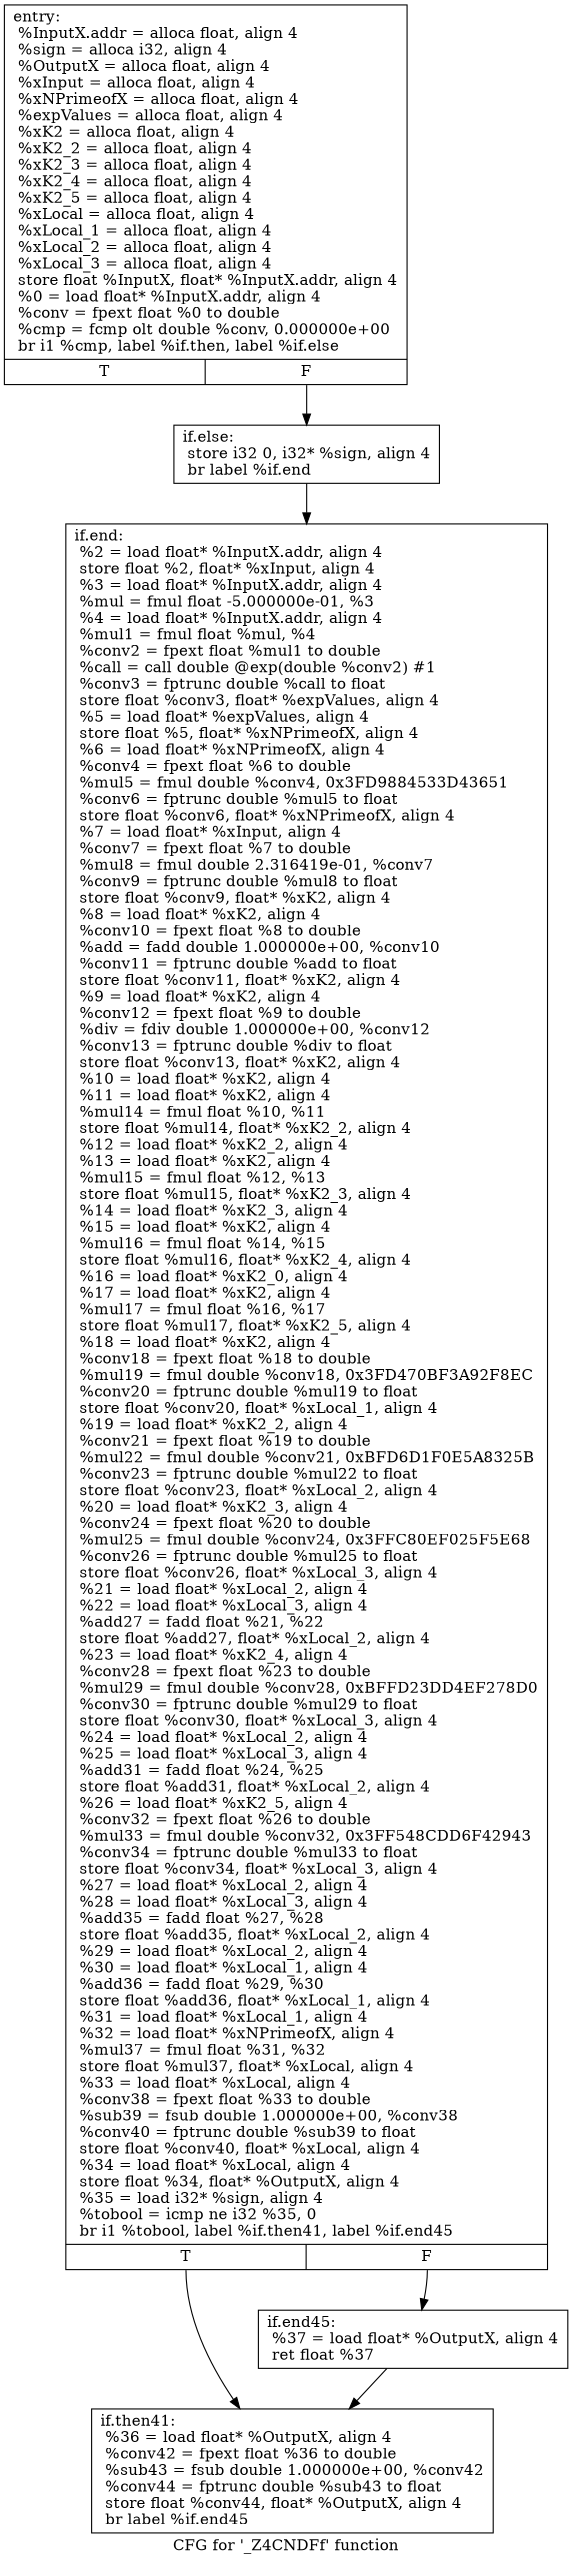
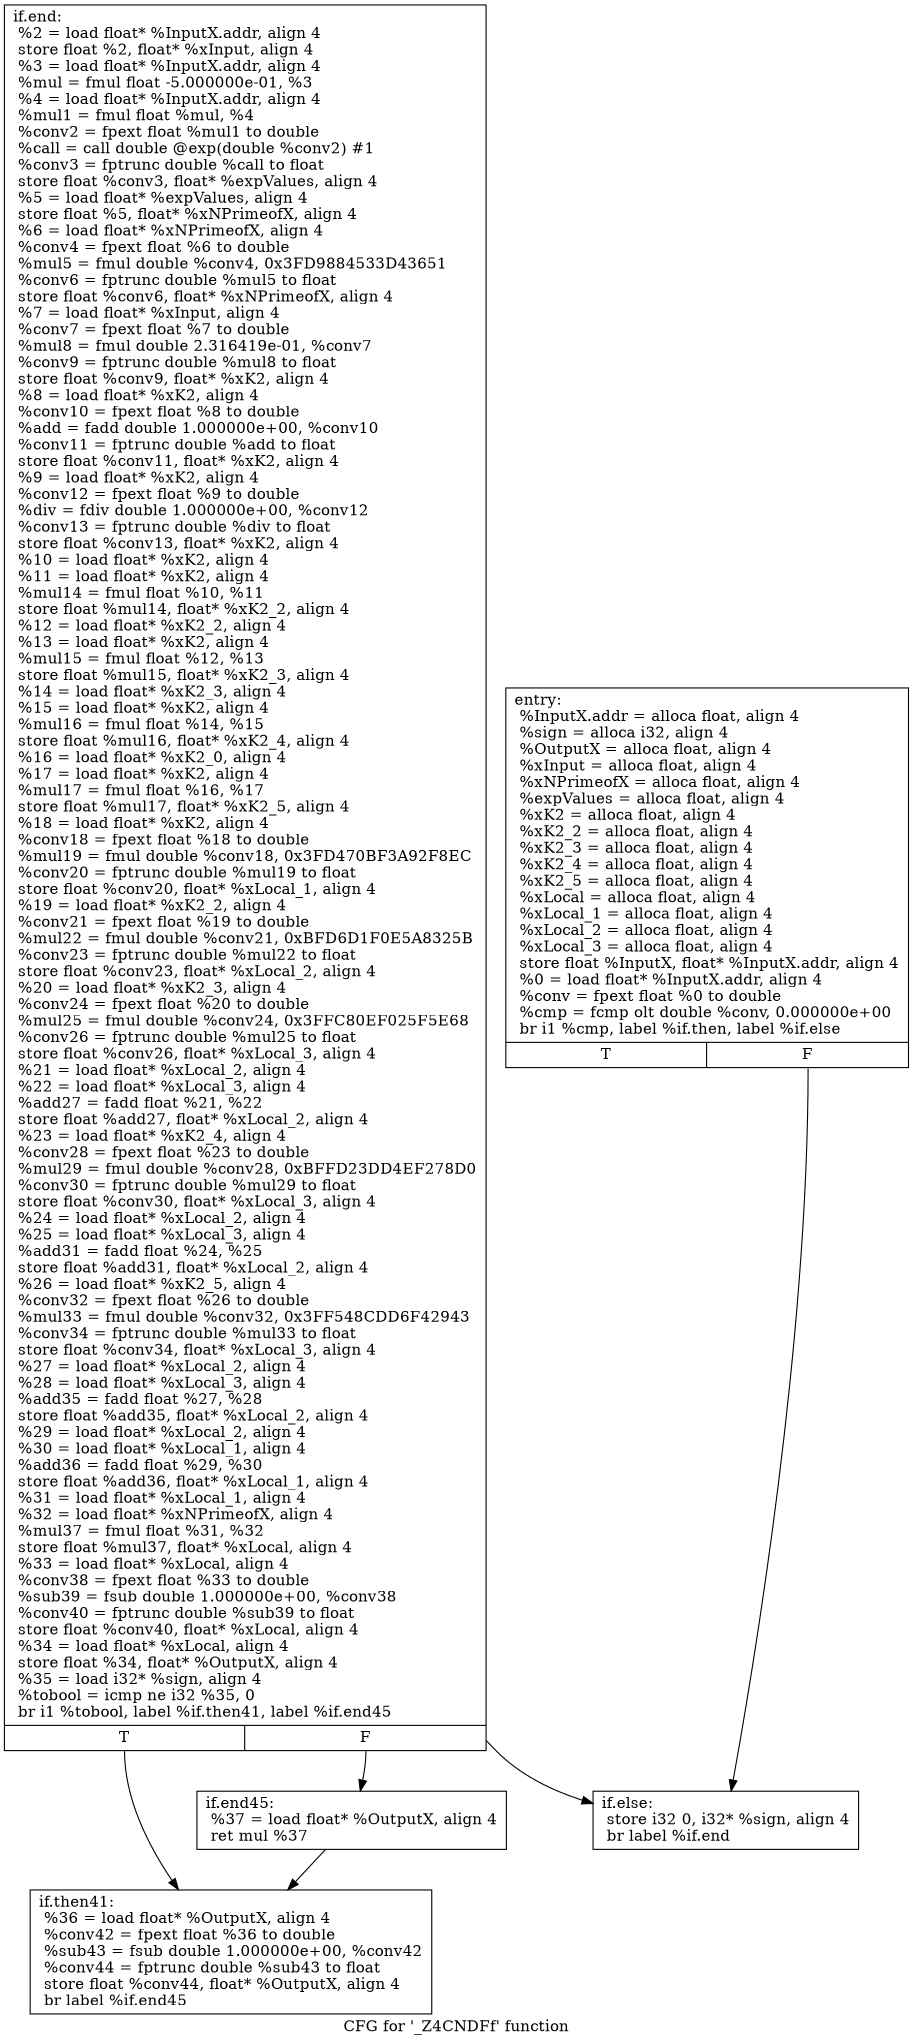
  digraph {
    label="CFG for '_Z4CNDFf' function"
    node [shape=record]
    n1 [label="{entry:\l  %InputX.addr = alloca float, align 4\l  %sign = alloca i32, align 4\l  %OutputX = alloca float, align 4\l  %xInput = alloca float, align 4\l  %xNPrimeofX = alloca float, align 4\l  %expValues = alloca float, align 4\l  %xK2 = alloca float, align 4\l  %xK2_2 = alloca float, align 4\l  %xK2_3 = alloca float, align 4\l  %xK2_4 = alloca float, align 4\l  %xK2_5 = alloca float, align 4\l  %xLocal = alloca float, align 4\l  %xLocal_1 = alloca float, align 4\l  %xLocal_2 = alloca float, align 4\l  %xLocal_3 = alloca float, align 4\l  store float %InputX, float* %InputX.addr, align 4\l  %0 = load float* %InputX.addr, align 4\l  %conv = fpext float %0 to double\l  %cmp = fcmp olt double %conv, 0.000000e+00\l  br i1 %cmp, label %if.then, label %if.else\l|{<s0>T|<s1>F}}"]
    n2 [label="{if.else:                                          \l  store i32 0, i32* %sign, align 4\l  br label %if.end\l}"]
    n3 [label="{if.end:                                           \l  %2 = load float* %InputX.addr, align 4\l  store float %2, float* %xInput, align 4\l  %3 = load float* %InputX.addr, align 4\l  %mul = fmul float -5.000000e-01, %3\l  %4 = load float* %InputX.addr, align 4\l  %mul1 = fmul float %mul, %4\l  %conv2 = fpext float %mul1 to double\l  %call = call double @exp(double %conv2) #1\l  %conv3 = fptrunc double %call to float\l  store float %conv3, float* %expValues, align 4\l  %5 = load float* %expValues, align 4\l  store float %5, float* %xNPrimeofX, align 4\l  %6 = load float* %xNPrimeofX, align 4\l  %conv4 = fpext float %6 to double\l  %mul5 = fmul double %conv4, 0x3FD9884533D43651\l  %conv6 = fptrunc double %mul5 to float\l  store float %conv6, float* %xNPrimeofX, align 4\l  %7 = load float* %xInput, align 4\l  %conv7 = fpext float %7 to double\l  %mul8 = fmul double 2.316419e-01, %conv7\l  %conv9 = fptrunc double %mul8 to float\l  store float %conv9, float* %xK2, align 4\l  %8 = load float* %xK2, align 4\l  %conv10 = fpext float %8 to double\l  %add = fadd double 1.000000e+00, %conv10\l  %conv11 = fptrunc double %add to float\l  store float %conv11, float* %xK2, align 4\l  %9 = load float* %xK2, align 4\l  %conv12 = fpext float %9 to double\l  %div = fdiv double 1.000000e+00, %conv12\l  %conv13 = fptrunc double %div to float\l  store float %conv13, float* %xK2, align 4\l  %10 = load float* %xK2, align 4\l  %11 = load float* %xK2, align 4\l  %mul14 = fmul float %10, %11\l  store float %mul14, float* %xK2_2, align 4\l  %12 = load float* %xK2_2, align 4\l  %13 = load float* %xK2, align 4\l  %mul15 = fmul float %12, %13\l  store float %mul15, float* %xK2_3, align 4\l  %14 = load float* %xK2_3, align 4\l  %15 = load float* %xK2, align 4\l  %mul16 = fmul float %14, %15\l  store float %mul16, float* %xK2_4, align 4\l  %16 = load float* %xK2_0, align 4\l  %17 = load float* %xK2, align 4\l  %mul17 = fmul float %16, %17\l  store float %mul17, float* %xK2_5, align 4\l  %18 = load float* %xK2, align 4\l  %conv18 = fpext float %18 to double\l  %mul19 = fmul double %conv18, 0x3FD470BF3A92F8EC\l  %conv20 = fptrunc double %mul19 to float\l  store float %conv20, float* %xLocal_1, align 4\l  %19 = load float* %xK2_2, align 4\l  %conv21 = fpext float %19 to double\l  %mul22 = fmul double %conv21, 0xBFD6D1F0E5A8325B\l  %conv23 = fptrunc double %mul22 to float\l  store float %conv23, float* %xLocal_2, align 4\l  %20 = load float* %xK2_3, align 4\l  %conv24 = fpext float %20 to double\l  %mul25 = fmul double %conv24, 0x3FFC80EF025F5E68\l  %conv26 = fptrunc double %mul25 to float\l  store float %conv26, float* %xLocal_3, align 4\l  %21 = load float* %xLocal_2, align 4\l  %22 = load float* %xLocal_3, align 4\l  %add27 = fadd float %21, %22\l  store float %add27, float* %xLocal_2, align 4\l  %23 = load float* %xK2_4, align 4\l  %conv28 = fpext float %23 to double\l  %mul29 = fmul double %conv28, 0xBFFD23DD4EF278D0\l  %conv30 = fptrunc double %mul29 to float\l  store float %conv30, float* %xLocal_3, align 4\l  %24 = load float* %xLocal_2, align 4\l  %25 = load float* %xLocal_3, align 4\l  %add31 = fadd float %24, %25\l  store float %add31, float* %xLocal_2, align 4\l  %26 = load float* %xK2_5, align 4\l  %conv32 = fpext float %26 to double\l  %mul33 = fmul double %conv32, 0x3FF548CDD6F42943\l  %conv34 = fptrunc double %mul33 to float\l  store float %conv34, float* %xLocal_3, align 4\l  %27 = load float* %xLocal_2, align 4\l  %28 = load float* %xLocal_3, align 4\l  %add35 = fadd float %27, %28\l  store float %add35, float* %xLocal_2, align 4\l  %29 = load float* %xLocal_2, align 4\l  %30 = load float* %xLocal_1, align 4\l  %add36 = fadd float %29, %30\l  store float %add36, float* %xLocal_1, align 4\l  %31 = load float* %xLocal_1, align 4\l  %32 = load float* %xNPrimeofX, align 4\l  %mul37 = fmul float %31, %32\l  store float %mul37, float* %xLocal, align 4\l  %33 = load float* %xLocal, align 4\l  %conv38 = fpext float %33 to double\l  %sub39 = fsub double 1.000000e+00, %conv38\l  %conv40 = fptrunc double %sub39 to float\l  store float %conv40, float* %xLocal, align 4\l  %34 = load float* %xLocal, align 4\l  store float %34, float* %OutputX, align 4\l  %35 = load i32* %sign, align 4\l  %tobool = icmp ne i32 %35, 0\l  br i1 %tobool, label %if.then41, label %if.end45\l|{<s0>T|<s1>F}}"]
    n4 [label="{if.then41:                                        \l  %36 = load float* %OutputX, align 4\l  %conv42 = fpext float %36 to double\l  %sub43 = fsub double 1.000000e+00, %conv42\l  %conv44 = fptrunc double %sub43 to float\l  store float %conv44, float* %OutputX, align 4\l  br label %if.end45\l}"]
-   n5 [label="{if.end45:                                         \l  %37 = load float* %OutputX, align 4\l  ret float %37\l}"]
+   n5 [label="{if.end45:                                         \l  %37 = load float* %OutputX, align 4\l  ret mul %37\l}"]
    n1 -> n2 [tailport=s1]
-   n2 -> n3
+   n3 -> n2
    n3 -> n4 [tailport=s0]
    n3 -> n5 [tailport=s1]
    n5 -> n4
  }
